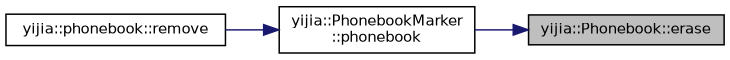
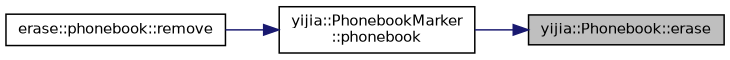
  digraph {
    rankdir=RL
    node [color=black fillcolor=white fontname=Helvetica fontsize=10 shape=record style=filled]
    edge [color=midnightblue dir=back fontname=Helvetica fontsize=10 labelfontname=Helvetica labelfontsize=10 style=solid]
    n1 [fillcolor=grey75 fontcolor=black height=0.2 label="yijia::Phonebook::erase" width=0.4]
    n2 [height=0.2 label="yijia::PhonebookMarker\l::phonebook" width=0.4]
-   n3 [height=0.2 label="yijia::phonebook::remove" width=0.4]
+   n3 [height=0.2 label="erase::phonebook::remove" width=0.4]
    n1 -> n2
    n2 -> n3
  }
